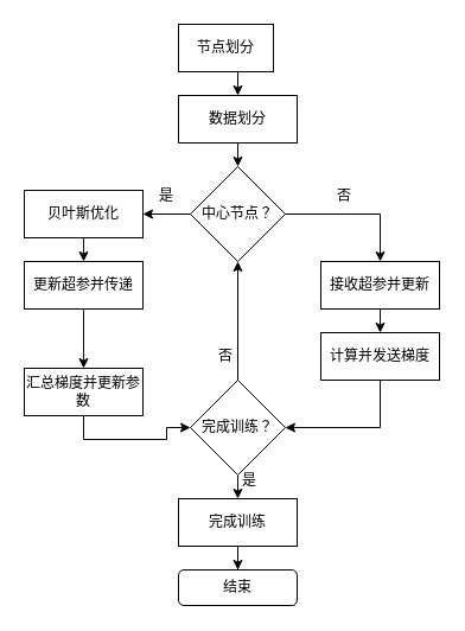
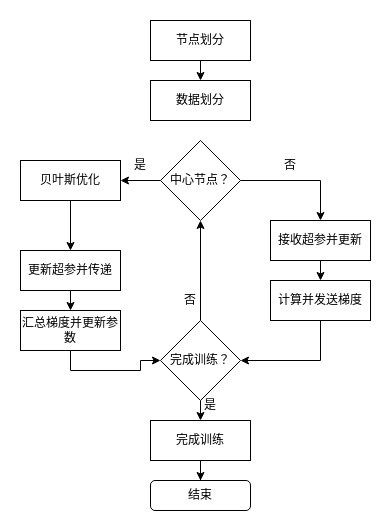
  <mxCell id="0" />
  <mxCell id="1" parent="0" />
  <mxCell id="2" style="edgeStyle=orthogonalEdgeStyle;rounded=0;orthogonalLoop=1;jettySize=auto;html=1;exitX=0.5;exitY=1;exitDx=0;exitDy=0;entryX=0.5;entryY=0;entryDx=0;entryDy=0;" edge="1" parent="1" source="3" target="9"><mxGeometry relative="1" as="geometry" /></mxCell>
- <mxCell id="3" value="节点划分" style="rounded=0;whiteSpace=wrap;html=1;" vertex="1" parent="1"><mxGeometry x="150" y="20" width="80" height="40" as="geometry" /></mxCell>
+ <mxCell id="3" value="节点划分" style="rounded=0;whiteSpace=wrap;html=1;" vertex="1" parent="1"><mxGeometry x="150" y="20" width="100" height="40" as="geometry" /></mxCell>
  <mxCell id="4" style="edgeStyle=orthogonalEdgeStyle;rounded=0;orthogonalLoop=1;jettySize=auto;html=1;exitX=0;exitY=0.5;exitDx=0;exitDy=0;entryX=1;entryY=0.5;entryDx=0;entryDy=0;" edge="1" parent="1" source="6" target="13"><mxGeometry relative="1" as="geometry" /></mxCell>
  <mxCell id="5" style="edgeStyle=orthogonalEdgeStyle;rounded=0;orthogonalLoop=1;jettySize=auto;html=1;exitX=1;exitY=0.5;exitDx=0;exitDy=0;entryX=0.5;entryY=0;entryDx=0;entryDy=0;" edge="1" parent="1" source="6" target="22"><mxGeometry relative="1" as="geometry" /></mxCell>
  <mxCell id="6" value="中心节点？" style="rhombus;whiteSpace=wrap;html=1;" vertex="1" parent="1"><mxGeometry x="160" y="140" width="80" height="80" as="geometry" /></mxCell>
  <mxCell id="7" value="结束" style="rounded=1;whiteSpace=wrap;html=1;" vertex="1" parent="1"><mxGeometry x="150" y="480" width="100" height="30" as="geometry" /></mxCell>
- <mxCell id="8" style="edgeStyle=orthogonalEdgeStyle;rounded=0;orthogonalLoop=1;jettySize=auto;html=1;exitX=0.5;exitY=1;exitDx=0;exitDy=0;entryX=0.5;entryY=0;entryDx=0;entryDy=0;" edge="1" parent="1" source="9" target="6"><mxGeometry relative="1" as="geometry" /></mxCell>
  <mxCell id="9" value="数据划分" style="rounded=0;whiteSpace=wrap;html=1;" vertex="1" parent="1"><mxGeometry x="150" y="80" width="100" height="40" as="geometry" /></mxCell>
  <mxCell id="10" style="edgeStyle=orthogonalEdgeStyle;rounded=0;orthogonalLoop=1;jettySize=auto;html=1;exitX=0.5;exitY=1;exitDx=0;exitDy=0;" edge="1" parent="1" source="11" target="7"><mxGeometry relative="1" as="geometry" /></mxCell>
  <mxCell id="11" value="完成训练" style="rounded=0;whiteSpace=wrap;html=1;" vertex="1" parent="1"><mxGeometry x="150" y="420" width="100" height="40" as="geometry" /></mxCell>
  <mxCell id="12" style="edgeStyle=orthogonalEdgeStyle;rounded=0;orthogonalLoop=1;jettySize=auto;html=1;exitX=0.5;exitY=1;exitDx=0;exitDy=0;entryX=0.5;entryY=0;entryDx=0;entryDy=0;" edge="1" parent="1" source="13" target="15"><mxGeometry relative="1" as="geometry" /></mxCell>
  <mxCell id="13" value="贝叶斯优化" style="rounded=0;whiteSpace=wrap;html=1;" vertex="1" parent="1"><mxGeometry x="20" y="160" width="100" height="40" as="geometry" /></mxCell>
  <mxCell id="14" style="edgeStyle=orthogonalEdgeStyle;rounded=0;orthogonalLoop=1;jettySize=auto;html=1;exitX=0.5;exitY=1;exitDx=0;exitDy=0;entryX=0.5;entryY=0;entryDx=0;entryDy=0;" edge="1" parent="1" source="15" target="17"><mxGeometry relative="1" as="geometry" /></mxCell>
- <mxCell id="15" value="更新超参并传递" style="rounded=0;whiteSpace=wrap;html=1;" vertex="1" parent="1"><mxGeometry x="20" y="220" width="100" height="40" as="geometry" /></mxCell>
+ <mxCell id="15" value="更新超参并传递" style="rounded=0;whiteSpace=wrap;html=1;" vertex="1" parent="1"><mxGeometry x="20" y="250" width="100" height="40" as="geometry" /></mxCell>
  <mxCell id="16" style="edgeStyle=orthogonalEdgeStyle;rounded=0;orthogonalLoop=1;jettySize=auto;html=1;exitX=0.5;exitY=1;exitDx=0;exitDy=0;entryX=0;entryY=0.5;entryDx=0;entryDy=0;" edge="1" parent="1" source="17" target="20"><mxGeometry relative="1" as="geometry" /></mxCell>
  <mxCell id="17" value="汇总梯度并更新参数" style="rounded=0;whiteSpace=wrap;html=1;" vertex="1" parent="1"><mxGeometry x="20" y="310" width="100" height="40" as="geometry" /></mxCell>
  <mxCell id="18" style="edgeStyle=orthogonalEdgeStyle;rounded=0;orthogonalLoop=1;jettySize=auto;html=1;exitX=0.5;exitY=1;exitDx=0;exitDy=0;entryX=0.5;entryY=0;entryDx=0;entryDy=0;" edge="1" parent="1" source="20" target="11"><mxGeometry relative="1" as="geometry" /></mxCell>
  <mxCell id="19" style="edgeStyle=orthogonalEdgeStyle;rounded=0;orthogonalLoop=1;jettySize=auto;html=1;exitX=0.5;exitY=0;exitDx=0;exitDy=0;entryX=0.5;entryY=1;entryDx=0;entryDy=0;" edge="1" parent="1" source="20" target="6"><mxGeometry relative="1" as="geometry" /></mxCell>
  <mxCell id="20" value="完成训练？" style="rhombus;whiteSpace=wrap;html=1;" vertex="1" parent="1"><mxGeometry x="160" y="320" width="80" height="80" as="geometry" /></mxCell>
  <mxCell id="21" style="edgeStyle=orthogonalEdgeStyle;rounded=0;orthogonalLoop=1;jettySize=auto;html=1;exitX=0.5;exitY=1;exitDx=0;exitDy=0;entryX=0.5;entryY=0;entryDx=0;entryDy=0;" edge="1" parent="1" source="22" target="24"><mxGeometry relative="1" as="geometry" /></mxCell>
  <mxCell id="22" value="接收超参并更新" style="rounded=0;whiteSpace=wrap;html=1;" vertex="1" parent="1"><mxGeometry x="270" y="220" width="100" height="40" as="geometry" /></mxCell>
  <mxCell id="23" style="edgeStyle=orthogonalEdgeStyle;rounded=0;orthogonalLoop=1;jettySize=auto;html=1;exitX=0.5;exitY=1;exitDx=0;exitDy=0;entryX=1;entryY=0.5;entryDx=0;entryDy=0;" edge="1" parent="1" source="24" target="20"><mxGeometry relative="1" as="geometry" /></mxCell>
  <mxCell id="24" value="计算并发送梯度" style="rounded=0;whiteSpace=wrap;html=1;" vertex="1" parent="1"><mxGeometry x="270" y="280" width="100" height="40" as="geometry" /></mxCell>
  <mxCell id="25" value="是" style="text;html=1;strokeColor=none;fillColor=none;align=center;verticalAlign=middle;whiteSpace=wrap;rounded=0;" vertex="1" parent="1"><mxGeometry x="110" y="150" width="60" height="30" as="geometry" /></mxCell>
  <mxCell id="26" value="否" style="text;html=1;strokeColor=none;fillColor=none;align=center;verticalAlign=middle;whiteSpace=wrap;rounded=0;" vertex="1" parent="1"><mxGeometry x="260" y="150" width="60" height="30" as="geometry" /></mxCell>
  <mxCell id="27" value="是" style="text;html=1;strokeColor=none;fillColor=none;align=center;verticalAlign=middle;whiteSpace=wrap;rounded=0;" vertex="1" parent="1"><mxGeometry x="180" y="390" width="60" height="30" as="geometry" /></mxCell>
  <mxCell id="28" value="否" style="text;html=1;strokeColor=none;fillColor=none;align=center;verticalAlign=middle;whiteSpace=wrap;rounded=0;" vertex="1" parent="1"><mxGeometry x="160" y="285" width="60" height="30" as="geometry" /></mxCell>
